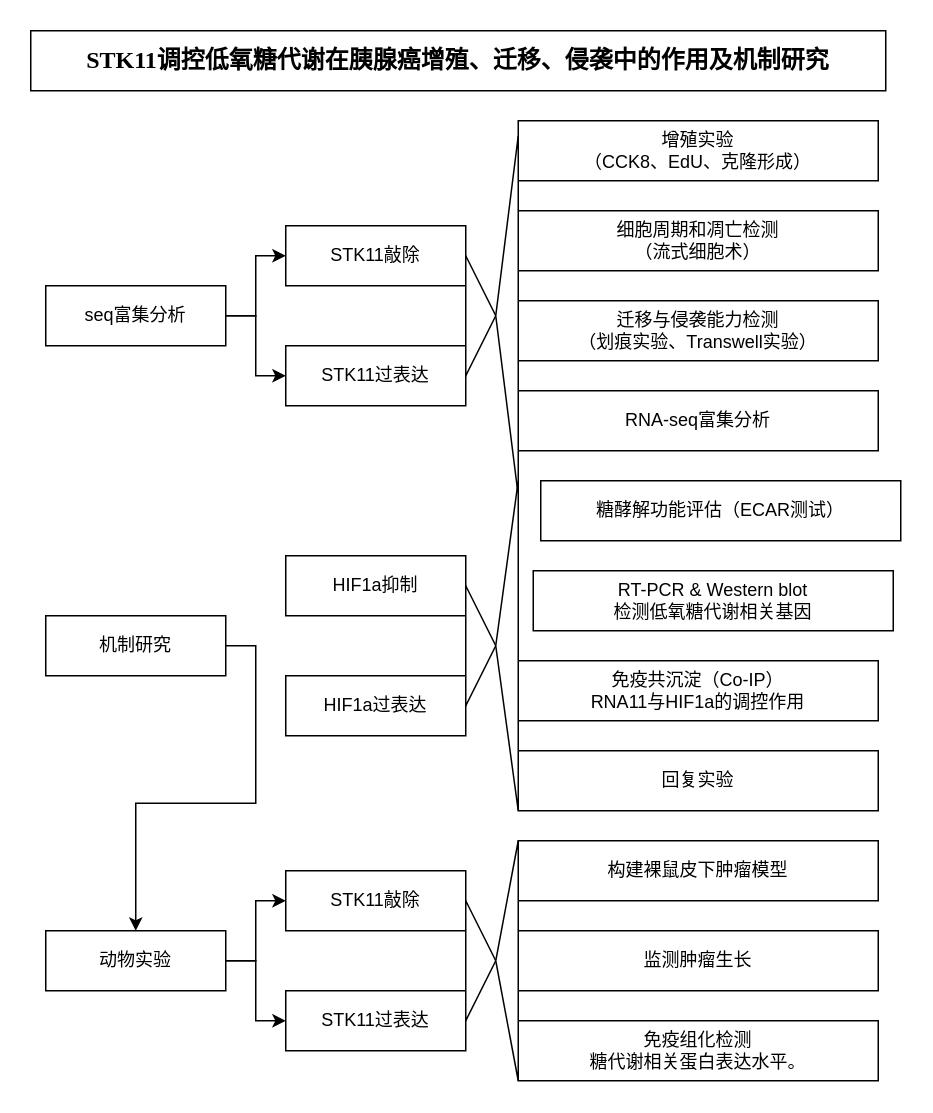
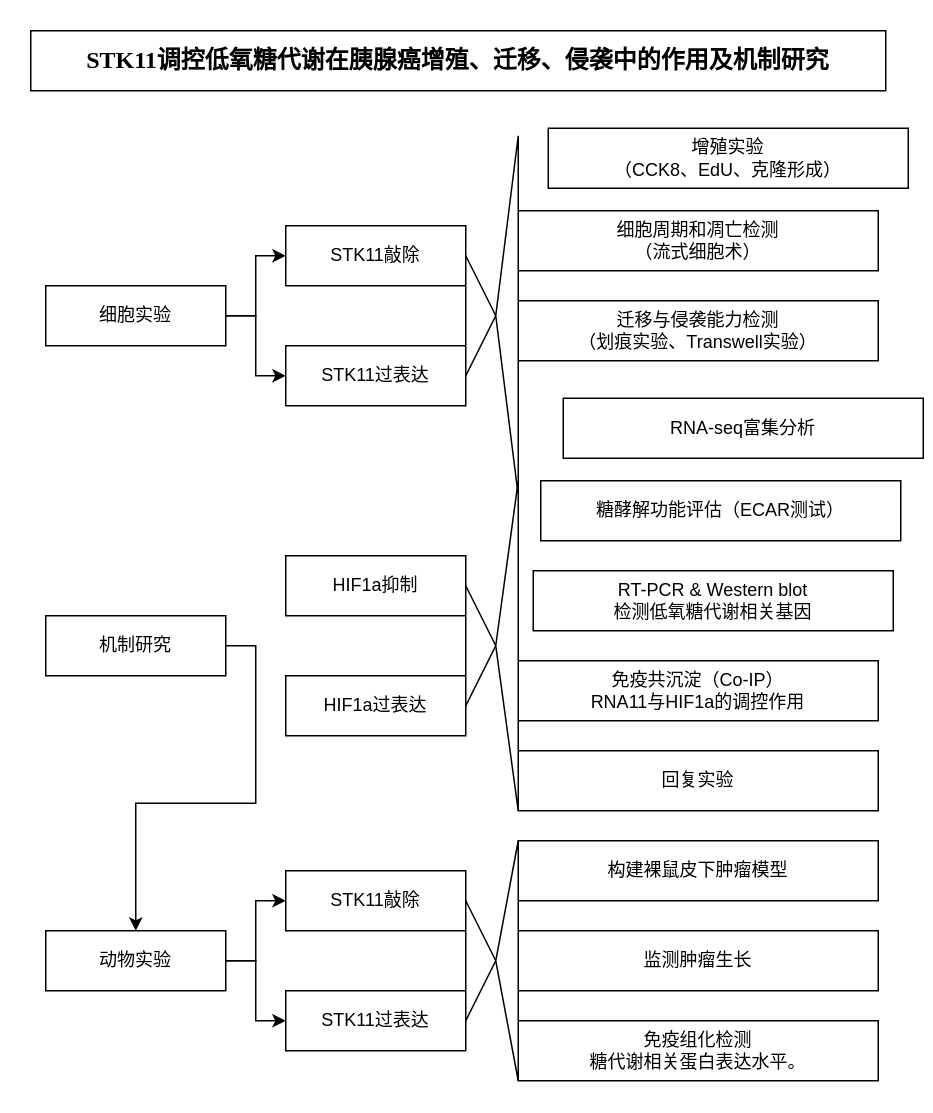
  <mxCell id="0" />
  <mxCell id="1" parent="0" />
  <mxCell id="2" value="&lt;b style=&quot;text-align: start;&quot;&gt;&lt;span style=&quot;line-height: 32px; font-family: FangSong;&quot;&gt;&lt;font style=&quot;font-size: 16px;&quot;&gt;STK11&lt;span style=&quot;&quot; lang=&quot;ZH-CN&quot;&gt;调控低氧糖代谢在胰腺癌增殖、迁移、侵袭中的作用及机制研究&lt;/span&gt;&lt;/font&gt;&lt;/span&gt;&lt;/b&gt;&lt;span style=&quot;font-size: medium; text-align: start;&quot;&gt;&lt;/span&gt;" style="rounded=0;whiteSpace=wrap;html=1;" vertex="1" parent="1"><mxGeometry x="20" y="20" width="570" height="40" as="geometry" /></mxCell>
- <mxCell id="3" value="增殖实验&lt;br&gt;（CCK8、EdU、克隆形成）" style="rounded=0;whiteSpace=wrap;html=1;" vertex="1" parent="1"><mxGeometry x="345" y="80" width="240" height="40" as="geometry" /></mxCell>
+ <mxCell id="3" value="增殖实验&lt;br&gt;（CCK8、EdU、克隆形成）" style="rounded=0;whiteSpace=wrap;html=1;" vertex="1" parent="1"><mxGeometry x="365" y="85" width="240" height="40" as="geometry" /></mxCell>
  <mxCell id="4" style="edgeStyle=orthogonalEdgeStyle;rounded=0;orthogonalLoop=1;jettySize=auto;html=1;exitX=1;exitY=0.5;exitDx=0;exitDy=0;entryX=0;entryY=0.5;entryDx=0;entryDy=0;" edge="1" parent="1" source="6" target="7"><mxGeometry relative="1" as="geometry" /></mxCell>
  <mxCell id="5" style="edgeStyle=orthogonalEdgeStyle;rounded=0;orthogonalLoop=1;jettySize=auto;html=1;exitX=1;exitY=0.5;exitDx=0;exitDy=0;entryX=0;entryY=0.5;entryDx=0;entryDy=0;" edge="1" parent="1" source="6" target="8"><mxGeometry relative="1" as="geometry" /></mxCell>
- <mxCell id="6" value="seq富集分析" style="rounded=0;whiteSpace=wrap;html=1;" vertex="1" parent="1"><mxGeometry x="30" y="190" width="120" height="40" as="geometry" /></mxCell>
+ <mxCell id="6" value="细胞实验" style="rounded=0;whiteSpace=wrap;html=1;" vertex="1" parent="1"><mxGeometry x="30" y="190" width="120" height="40" as="geometry" /></mxCell>
  <mxCell id="7" value="STK11敲除" style="rounded=0;whiteSpace=wrap;html=1;" vertex="1" parent="1"><mxGeometry x="190" y="150" width="120" height="40" as="geometry" /></mxCell>
  <mxCell id="8" value="STK11过表达" style="rounded=0;whiteSpace=wrap;html=1;" vertex="1" parent="1"><mxGeometry x="190" y="230" width="120" height="40" as="geometry" /></mxCell>
  <mxCell id="9" value="&lt;p class=&quot;p1&quot;&gt;&lt;span&gt;细胞周期和凋亡检测&lt;br&gt;&lt;/span&gt;&lt;span class=&quot;s1&quot;&gt;（流式细胞术）&lt;/span&gt;&lt;/p&gt;" style="rounded=0;whiteSpace=wrap;html=1;fontStyle=0" vertex="1" parent="1"><mxGeometry x="345" y="140" width="240" height="40" as="geometry" /></mxCell>
  <mxCell id="10" value="&lt;p class=&quot;p1&quot;&gt;&lt;span class=&quot;s1&quot;&gt;&lt;span&gt;迁移与侵袭能力检测&lt;br&gt;&lt;/span&gt;&lt;/span&gt;（划痕实验、Transwell实验）&lt;/p&gt;" style="rounded=0;whiteSpace=wrap;html=1;fontStyle=0" vertex="1" parent="1"><mxGeometry x="345" y="200" width="240" height="40" as="geometry" /></mxCell>
  <mxCell id="11" style="edgeStyle=orthogonalEdgeStyle;rounded=0;orthogonalLoop=1;jettySize=auto;html=1;exitX=1;exitY=0.5;exitDx=0;exitDy=0;" edge="1" parent="1" source="12" target="22"><mxGeometry relative="1" as="geometry" /></mxCell>
  <mxCell id="12" value="机制研究" style="rounded=0;whiteSpace=wrap;html=1;" vertex="1" parent="1"><mxGeometry x="30" y="410" width="120" height="40" as="geometry" /></mxCell>
  <mxCell id="13" value="HIF1a抑制" style="rounded=0;whiteSpace=wrap;html=1;" vertex="1" parent="1"><mxGeometry x="190" y="370" width="120" height="40" as="geometry" /></mxCell>
  <mxCell id="14" value="HIF1a过表达" style="rounded=0;whiteSpace=wrap;html=1;" vertex="1" parent="1"><mxGeometry x="190" y="450" width="120" height="40" as="geometry" /></mxCell>
  <mxCell id="15" value="&lt;p class=&quot;p1&quot;&gt;&lt;span class=&quot;s1&quot;&gt;&lt;span&gt;糖酵解功能评估&lt;/span&gt;&lt;/span&gt;（ECAR测试）&lt;/p&gt;" style="rounded=0;whiteSpace=wrap;html=1;fontStyle=0" vertex="1" parent="1"><mxGeometry x="360" y="320" width="240" height="40" as="geometry" /></mxCell>
  <mxCell id="16" value="&lt;p class=&quot;p1&quot;&gt;&lt;span class=&quot;s1&quot;&gt;&lt;span&gt;RT-PCR &amp;amp; Western blot&lt;br&gt;&lt;/span&gt;&lt;/span&gt;检测低氧糖代谢相关基因&lt;br&gt;&lt;/p&gt;" style="rounded=0;whiteSpace=wrap;html=1;fontStyle=0" vertex="1" parent="1"><mxGeometry x="355" y="380" width="240" height="40" as="geometry" /></mxCell>
  <mxCell id="17" value="&lt;p class=&quot;p1&quot;&gt;&lt;span class=&quot;s1&quot;&gt;&lt;span&gt;免疫共沉淀（Co-IP）&lt;/span&gt;&lt;/span&gt; &lt;br&gt;RNA11与HIF1a的调控作用&lt;/p&gt;" style="rounded=0;whiteSpace=wrap;html=1;fontStyle=0" vertex="1" parent="1"><mxGeometry x="345" y="440" width="240" height="40" as="geometry" /></mxCell>
- <mxCell id="18" value="&lt;p class=&quot;p1&quot;&gt;&lt;span&gt;RNA-seq富集分析&lt;/span&gt;&lt;/p&gt;" style="rounded=0;whiteSpace=wrap;html=1;fontStyle=0" vertex="1" parent="1"><mxGeometry x="345" y="260" width="240" height="40" as="geometry" /></mxCell>
+ <mxCell id="18" value="&lt;p class=&quot;p1&quot;&gt;&lt;span&gt;RNA-seq富集分析&lt;/span&gt;&lt;/p&gt;" style="rounded=0;whiteSpace=wrap;html=1;fontStyle=0" vertex="1" parent="1"><mxGeometry x="375" y="265" width="240" height="40" as="geometry" /></mxCell>
  <mxCell id="19" value="&lt;p class=&quot;p1&quot;&gt;&lt;span&gt;回复实验&lt;/span&gt;&lt;br&gt;&lt;/p&gt;" style="rounded=0;whiteSpace=wrap;html=1;fontStyle=0" vertex="1" parent="1"><mxGeometry x="345" y="500" width="240" height="40" as="geometry" /></mxCell>
  <mxCell id="20" style="edgeStyle=orthogonalEdgeStyle;rounded=0;orthogonalLoop=1;jettySize=auto;html=1;exitX=1;exitY=0.5;exitDx=0;exitDy=0;entryX=0;entryY=0.5;entryDx=0;entryDy=0;" edge="1" parent="1" source="22" target="23"><mxGeometry relative="1" as="geometry" /></mxCell>
  <mxCell id="21" style="edgeStyle=orthogonalEdgeStyle;rounded=0;orthogonalLoop=1;jettySize=auto;html=1;exitX=1;exitY=0.5;exitDx=0;exitDy=0;entryX=0;entryY=0.5;entryDx=0;entryDy=0;" edge="1" parent="1" source="22" target="24"><mxGeometry relative="1" as="geometry" /></mxCell>
  <mxCell id="22" value="动物实验" style="rounded=0;whiteSpace=wrap;html=1;" vertex="1" parent="1"><mxGeometry x="30" y="620" width="120" height="40" as="geometry" /></mxCell>
  <mxCell id="23" value="STK11敲除" style="rounded=0;whiteSpace=wrap;html=1;" vertex="1" parent="1"><mxGeometry x="190" y="580" width="120" height="40" as="geometry" /></mxCell>
  <mxCell id="24" value="STK11过表达" style="rounded=0;whiteSpace=wrap;html=1;" vertex="1" parent="1"><mxGeometry x="190" y="660" width="120" height="40" as="geometry" /></mxCell>
  <mxCell id="25" value="&lt;p class=&quot;p1&quot;&gt;&lt;span class=&quot;s1&quot;&gt;&lt;span&gt;构建裸鼠皮下肿瘤模型&lt;/span&gt;&lt;/span&gt;&lt;br&gt;&lt;/p&gt;" style="rounded=0;whiteSpace=wrap;html=1;fontStyle=0" vertex="1" parent="1"><mxGeometry x="345" y="560" width="240" height="40" as="geometry" /></mxCell>
  <mxCell id="26" value="&lt;p class=&quot;p1&quot;&gt;&lt;span class=&quot;s1&quot;&gt;&lt;span&gt;监测肿瘤生长&lt;/span&gt;&lt;/span&gt;&lt;/p&gt;" style="rounded=0;whiteSpace=wrap;html=1;fontStyle=0" vertex="1" parent="1"><mxGeometry x="345" y="620" width="240" height="40" as="geometry" /></mxCell>
  <mxCell id="27" value="&lt;p class=&quot;p1&quot;&gt;&lt;span class=&quot;s1&quot;&gt;&lt;span&gt;免疫组化检测&lt;/span&gt;&lt;/span&gt;&lt;br&gt;糖代谢相关蛋白表达水平。&lt;/p&gt;" style="rounded=0;whiteSpace=wrap;html=1;fontStyle=0" vertex="1" parent="1"><mxGeometry x="345" y="680" width="240" height="40" as="geometry" /></mxCell>
  <mxCell id="28" value="" style="triangle;whiteSpace=wrap;html=1;" vertex="1" parent="1"><mxGeometry x="310" y="170" width="20" height="80" as="geometry" /></mxCell>
  <mxCell id="29" value="" style="triangle;whiteSpace=wrap;html=1;rotation=-180;" vertex="1" parent="1"><mxGeometry x="330" y="90" width="15" height="240" as="geometry" /></mxCell>
  <mxCell id="30" value="" style="triangle;whiteSpace=wrap;html=1;fontStyle=0" vertex="1" parent="1"><mxGeometry x="310" y="390" width="20" height="80" as="geometry" /></mxCell>
  <mxCell id="31" value="" style="triangle;whiteSpace=wrap;html=1;rotation=-180;fontStyle=0" vertex="1" parent="1"><mxGeometry x="330" y="320" width="15" height="220" as="geometry" /></mxCell>
  <mxCell id="32" value="" style="triangle;whiteSpace=wrap;html=1;fontStyle=0" vertex="1" parent="1"><mxGeometry x="310" y="600" width="20" height="80" as="geometry" /></mxCell>
  <mxCell id="33" value="" style="triangle;whiteSpace=wrap;html=1;rotation=-180;fontStyle=0" vertex="1" parent="1"><mxGeometry x="330" y="560" width="15" height="160" as="geometry" /></mxCell>
